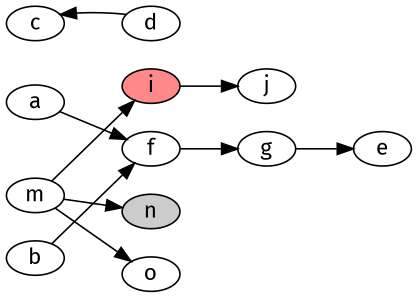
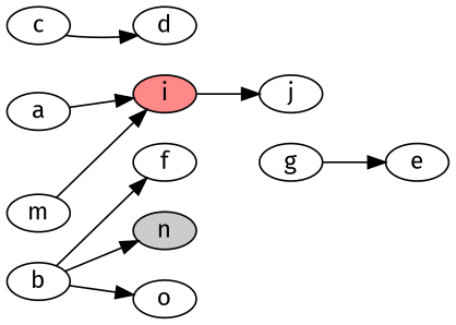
  digraph {
    fontname="Fira Sans"
    rankdir=LR
    node [fontname="Fira Sans" margin=0]
    edge [fontname="Fira Sans"]
    a [height=0.2 width=0.5]
    i [fillcolor="#ff8888" height=0.2 style=filled width=0.5]
    b [height=0.2 width=0.5]
    f [height=0.2 width=0.5]
    j [height=0.2 width=0.5]
    c [height=0.2 width=0.5]
    d [height=0.2 width=0.5]
    g [height=0.2 width=0.5]
    e [height=0.2 width=0.5]
    m [height=0.2 width=0.5]
    n [fillcolor="#cccccc" height=0.2 style=filled width=0.5]
    o [height=0.2 width=0.5]
-   a -> f
+   a -> i
    i -> j
    b -> f
-   f -> g
-   d -> c
+   c -> d
    g -> e
    m -> i
-   m -> n
-   m -> o
+   b -> n
+   b -> o
  }
